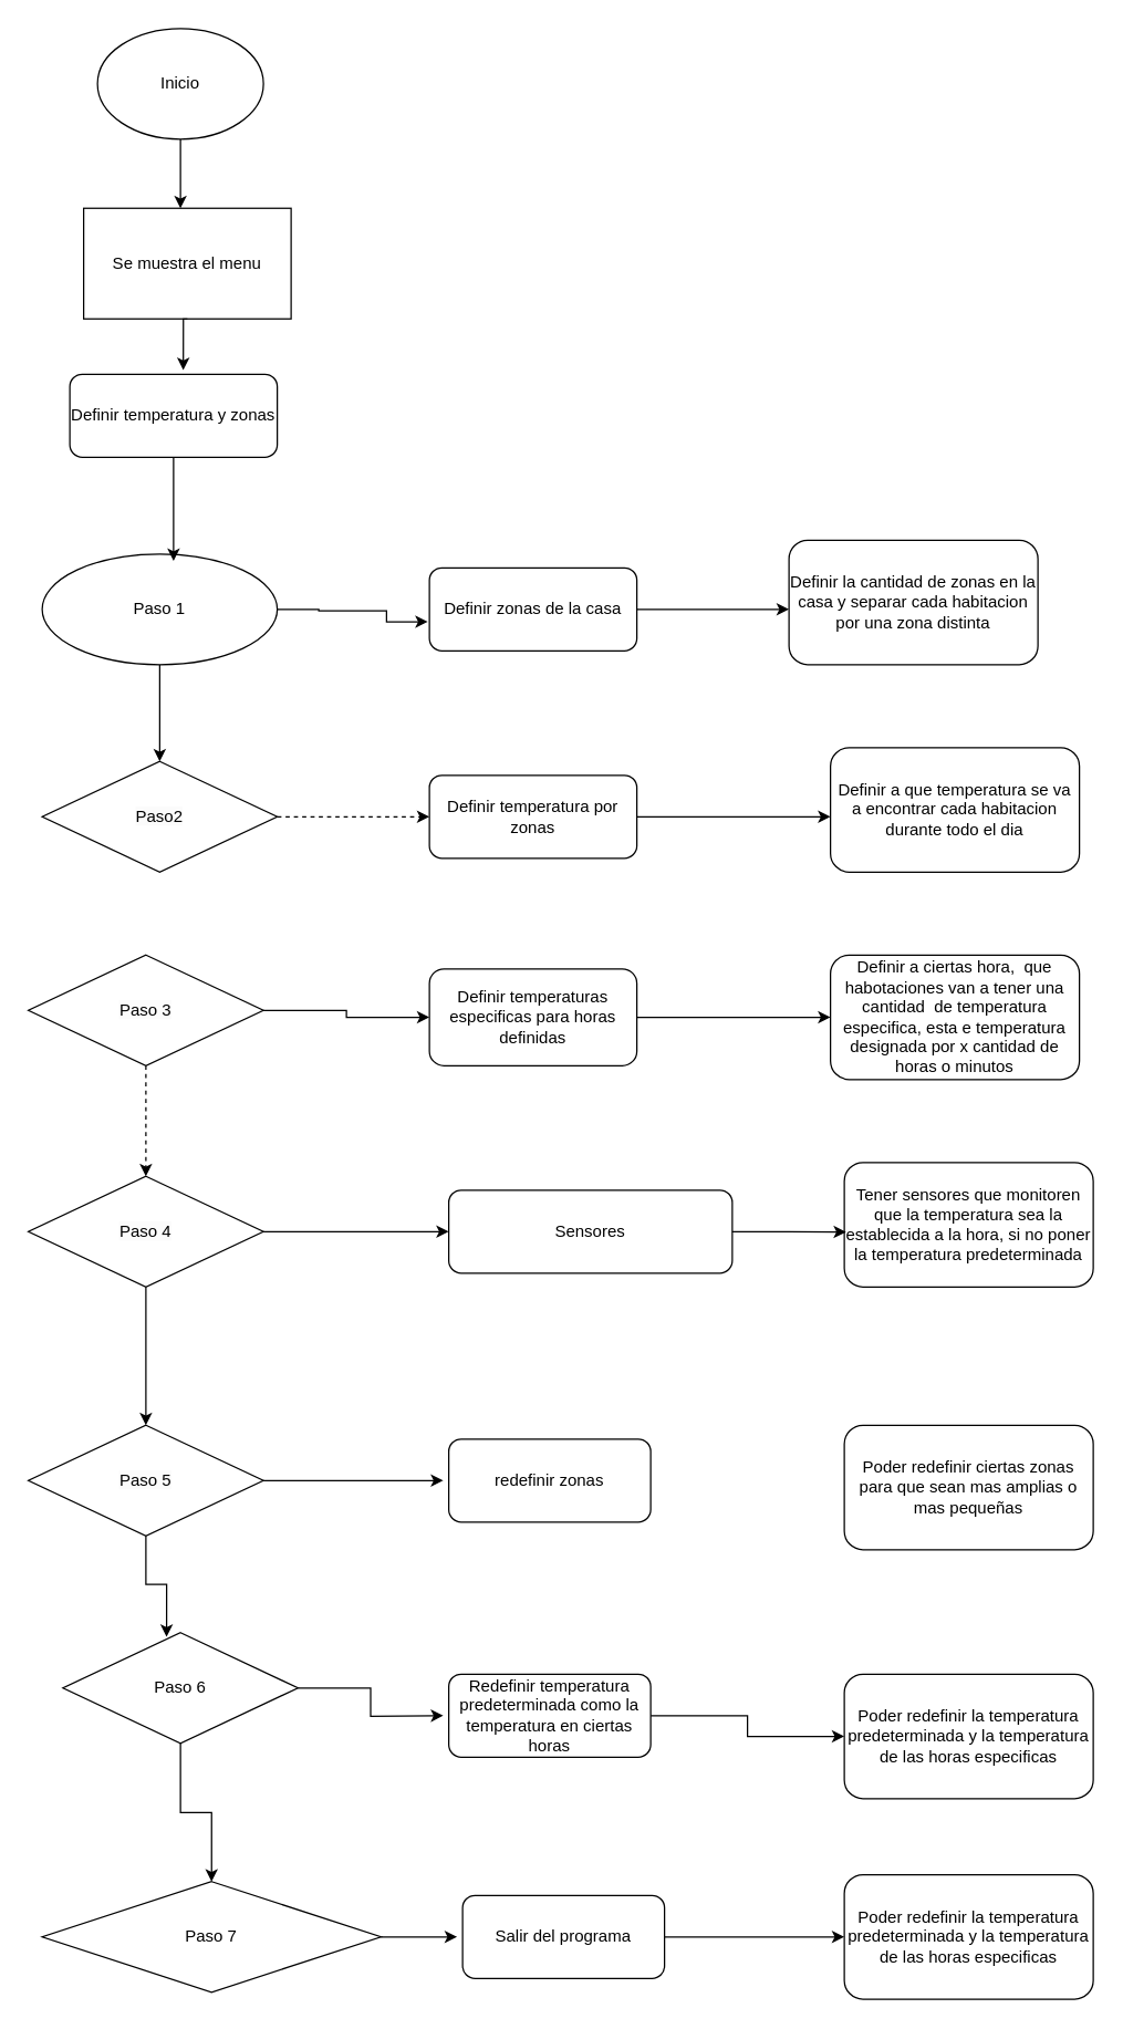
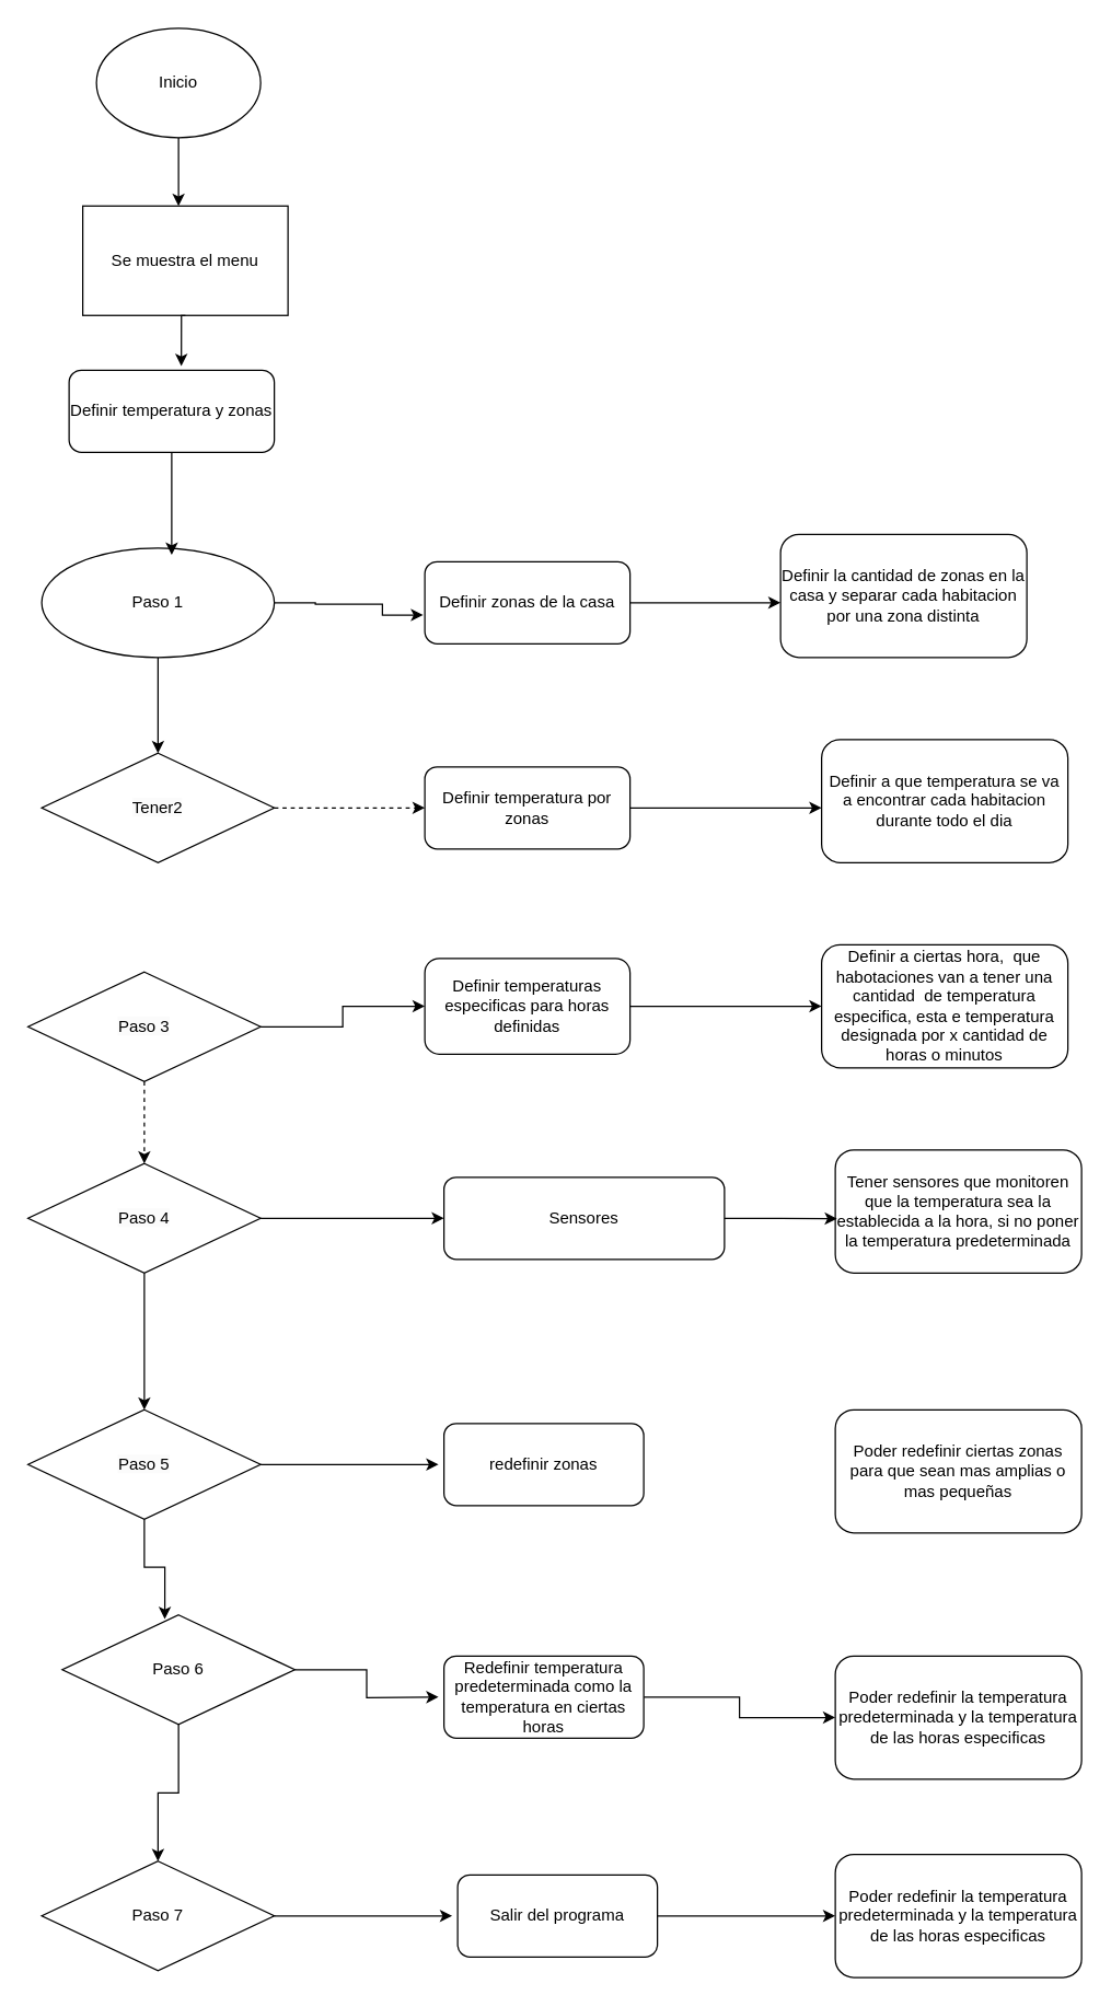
  <mxCell id="0" />
  <mxCell id="1" parent="0" />
  <mxCell id="2" style="edgeStyle=orthogonalEdgeStyle;rounded=0;orthogonalLoop=1;jettySize=auto;html=1;exitX=0.5;exitY=1;exitDx=0;exitDy=0;" parent="1" source="3" edge="1"><mxGeometry relative="1" as="geometry"><mxPoint x="130" y="150" as="targetPoint" /></mxGeometry></mxCell>
  <mxCell id="3" value="Inicio" style="ellipse;whiteSpace=wrap;html=1;" parent="1" vertex="1"><mxGeometry x="70" y="20" width="120" height="80" as="geometry" /></mxCell>
  <mxCell id="4" value="Se muestra el menu" style="rounded=0;whiteSpace=wrap;html=1;" parent="1" vertex="1"><mxGeometry x="60" y="150" width="150" height="80" as="geometry" /></mxCell>
  <mxCell id="5" value="Definir temperatura y zonas" style="rounded=1;whiteSpace=wrap;html=1;" parent="1" vertex="1"><mxGeometry x="50" y="270" width="150" height="60" as="geometry" /></mxCell>
  <mxCell id="6" style="edgeStyle=orthogonalEdgeStyle;rounded=0;orthogonalLoop=1;jettySize=auto;html=1;exitX=0.5;exitY=1;exitDx=0;exitDy=0;entryX=0.5;entryY=0;entryDx=0;entryDy=0;" parent="1" source="8" target="10" edge="1"><mxGeometry relative="1" as="geometry" /></mxCell>
  <mxCell id="7" style="edgeStyle=orthogonalEdgeStyle;rounded=0;orthogonalLoop=1;jettySize=auto;html=1;entryX=-0.008;entryY=0.65;entryDx=0;entryDy=0;entryPerimeter=0;" parent="1" source="8" target="27" edge="1"><mxGeometry relative="1" as="geometry"><mxPoint x="260" y="440" as="targetPoint" /><Array as="points"><mxPoint x="230" y="440" /><mxPoint x="230" y="441" /><mxPoint x="279" y="441" /></Array></mxGeometry></mxCell>
  <mxCell id="8" value="Paso 1" style="ellipse;whiteSpace=wrap;html=1;" parent="1" vertex="1"><mxGeometry x="30" y="400" width="170" height="80" as="geometry" /></mxCell>
  <mxCell id="9" style="edgeStyle=orthogonalEdgeStyle;rounded=0;orthogonalLoop=1;jettySize=auto;html=1;entryX=0;entryY=0.5;entryDx=0;entryDy=0;dashed=1;" parent="1" source="10" target="23" edge="1"><mxGeometry relative="1" as="geometry" /></mxCell>
- <mxCell id="10" value="&lt;span style=&quot;color: rgb(0, 0, 0); font-family: Helvetica; font-size: 12px; font-style: normal; font-variant-ligatures: normal; font-variant-caps: normal; font-weight: 400; letter-spacing: normal; orphans: 2; text-align: center; text-indent: 0px; text-transform: none; widows: 2; word-spacing: 0px; -webkit-text-stroke-width: 0px; white-space: normal; background-color: rgb(251, 251, 251); text-decoration-thickness: initial; text-decoration-style: initial; text-decoration-color: initial; display: inline !important; float: none;&quot;&gt;Paso2&lt;/span&gt;" style="rhombus;whiteSpace=wrap;html=1;" parent="1" vertex="1"><mxGeometry x="30" y="550" width="170" height="80" as="geometry" /></mxCell>
+ <mxCell id="10" value="&lt;span style=&quot;color: rgb(0, 0, 0); font-family: Helvetica; font-size: 12px; font-style: normal; font-variant-ligatures: normal; font-variant-caps: normal; font-weight: 400; letter-spacing: normal; orphans: 2; text-align: center; text-indent: 0px; text-transform: none; widows: 2; word-spacing: 0px; -webkit-text-stroke-width: 0px; white-space: normal; background-color: rgb(251, 251, 251); text-decoration-thickness: initial; text-decoration-style: initial; text-decoration-color: initial; display: inline !important; float: none;&quot;&gt;Tener2&lt;/span&gt;" style="rhombus;whiteSpace=wrap;html=1;" parent="1" vertex="1"><mxGeometry x="30" y="550" width="170" height="80" as="geometry" /></mxCell>
  <mxCell id="11" style="edgeStyle=orthogonalEdgeStyle;rounded=0;orthogonalLoop=1;jettySize=auto;html=1;exitX=0.5;exitY=1;exitDx=0;exitDy=0;entryX=0.5;entryY=0;entryDx=0;entryDy=0;dashed=1;" parent="1" source="13" target="16" edge="1"><mxGeometry relative="1" as="geometry" /></mxCell>
  <mxCell id="12" style="edgeStyle=orthogonalEdgeStyle;rounded=0;orthogonalLoop=1;jettySize=auto;html=1;entryX=0;entryY=0.5;entryDx=0;entryDy=0;" parent="1" source="13" target="25" edge="1"><mxGeometry relative="1" as="geometry"><mxPoint x="260" y="730" as="targetPoint" /></mxGeometry></mxCell>
- <mxCell id="13" value="&lt;span style=&quot;color: rgb(0, 0, 0); font-family: Helvetica; font-size: 12px; font-style: normal; font-variant-ligatures: normal; font-variant-caps: normal; font-weight: 400; letter-spacing: normal; orphans: 2; text-align: center; text-indent: 0px; text-transform: none; widows: 2; word-spacing: 0px; -webkit-text-stroke-width: 0px; white-space: normal; background-color: rgb(251, 251, 251); text-decoration-thickness: initial; text-decoration-style: initial; text-decoration-color: initial; display: inline !important; float: none;&quot;&gt;Paso 3&lt;/span&gt;" style="rhombus;whiteSpace=wrap;html=1;" parent="1" vertex="1"><mxGeometry x="20" y="690" width="170" height="80" as="geometry" /></mxCell>
+ <mxCell id="13" value="&lt;span style=&quot;color: rgb(0, 0, 0); font-family: Helvetica; font-size: 12px; font-style: normal; font-variant-ligatures: normal; font-variant-caps: normal; font-weight: 400; letter-spacing: normal; orphans: 2; text-align: center; text-indent: 0px; text-transform: none; widows: 2; word-spacing: 0px; -webkit-text-stroke-width: 0px; white-space: normal; background-color: rgb(251, 251, 251); text-decoration-thickness: initial; text-decoration-style: initial; text-decoration-color: initial; display: inline !important; float: none;&quot;&gt;Paso 3&lt;/span&gt;" style="rhombus;whiteSpace=wrap;html=1;" parent="1" vertex="1"><mxGeometry x="20" y="710" width="170" height="80" as="geometry" /></mxCell>
  <mxCell id="14" value="" style="edgeStyle=orthogonalEdgeStyle;rounded=0;orthogonalLoop=1;jettySize=auto;html=1;" parent="1" source="16" target="18" edge="1"><mxGeometry relative="1" as="geometry" /></mxCell>
  <mxCell id="15" style="edgeStyle=orthogonalEdgeStyle;rounded=0;orthogonalLoop=1;jettySize=auto;html=1;entryX=0;entryY=0.5;entryDx=0;entryDy=0;" parent="1" source="16" target="28" edge="1"><mxGeometry relative="1" as="geometry" /></mxCell>
  <mxCell id="16" value="&lt;span style=&quot;color: rgb(0, 0, 0); font-family: Helvetica; font-size: 12px; font-style: normal; font-variant-ligatures: normal; font-variant-caps: normal; font-weight: 400; letter-spacing: normal; orphans: 2; text-align: center; text-indent: 0px; text-transform: none; widows: 2; word-spacing: 0px; -webkit-text-stroke-width: 0px; white-space: normal; background-color: rgb(251, 251, 251); text-decoration-thickness: initial; text-decoration-style: initial; text-decoration-color: initial; display: inline !important; float: none;&quot;&gt;Paso 4&lt;/span&gt;" style="rhombus;whiteSpace=wrap;html=1;" parent="1" vertex="1"><mxGeometry x="20" y="850" width="170" height="80" as="geometry" /></mxCell>
  <mxCell id="17" style="edgeStyle=orthogonalEdgeStyle;rounded=0;orthogonalLoop=1;jettySize=auto;html=1;exitX=1;exitY=0.5;exitDx=0;exitDy=0;" parent="1" source="18" edge="1"><mxGeometry relative="1" as="geometry"><mxPoint x="320" y="1070" as="targetPoint" /></mxGeometry></mxCell>
  <mxCell id="18" value="&lt;span style=&quot;color: rgb(0, 0, 0); font-family: Helvetica; font-size: 12px; font-style: normal; font-variant-ligatures: normal; font-variant-caps: normal; font-weight: 400; letter-spacing: normal; orphans: 2; text-align: center; text-indent: 0px; text-transform: none; widows: 2; word-spacing: 0px; -webkit-text-stroke-width: 0px; white-space: normal; background-color: rgb(251, 251, 251); text-decoration-thickness: initial; text-decoration-style: initial; text-decoration-color: initial; display: inline !important; float: none;&quot;&gt;Paso 5&lt;/span&gt;" style="rhombus;whiteSpace=wrap;html=1;" parent="1" vertex="1"><mxGeometry x="20" y="1030" width="170" height="80" as="geometry" /></mxCell>
  <mxCell id="19" style="edgeStyle=orthogonalEdgeStyle;rounded=0;orthogonalLoop=1;jettySize=auto;html=1;" parent="1" source="21" edge="1"><mxGeometry relative="1" as="geometry"><mxPoint x="320" y="1240" as="targetPoint" /></mxGeometry></mxCell>
  <mxCell id="20" style="edgeStyle=orthogonalEdgeStyle;rounded=0;orthogonalLoop=1;jettySize=auto;html=1;" edge="1" parent="1" source="21" target="43"><mxGeometry relative="1" as="geometry" /></mxCell>
  <mxCell id="21" value="Paso 6" style="rhombus;whiteSpace=wrap;html=1;" parent="1" vertex="1"><mxGeometry x="45" y="1180" width="170" height="80" as="geometry" /></mxCell>
  <mxCell id="22" style="edgeStyle=orthogonalEdgeStyle;rounded=0;orthogonalLoop=1;jettySize=auto;html=1;exitX=1;exitY=0.5;exitDx=0;exitDy=0;" edge="1" parent="1" source="23"><mxGeometry relative="1" as="geometry"><mxPoint x="600" y="590" as="targetPoint" /></mxGeometry></mxCell>
  <mxCell id="23" value="Definir temperatura por zonas" style="rounded=1;whiteSpace=wrap;html=1;" parent="1" vertex="1"><mxGeometry x="310" y="560" width="150" height="60" as="geometry" /></mxCell>
  <mxCell id="24" style="edgeStyle=orthogonalEdgeStyle;rounded=0;orthogonalLoop=1;jettySize=auto;html=1;exitX=1;exitY=0.5;exitDx=0;exitDy=0;" edge="1" parent="1" source="25"><mxGeometry relative="1" as="geometry"><mxPoint x="600" y="735" as="targetPoint" /></mxGeometry></mxCell>
  <mxCell id="25" value="Definir temperaturas especificas para horas definidas" style="rounded=1;whiteSpace=wrap;html=1;" parent="1" vertex="1"><mxGeometry x="310" y="700" width="150" height="70" as="geometry" /></mxCell>
  <mxCell id="26" style="edgeStyle=orthogonalEdgeStyle;rounded=0;orthogonalLoop=1;jettySize=auto;html=1;exitX=1;exitY=0.5;exitDx=0;exitDy=0;" edge="1" parent="1" source="27"><mxGeometry relative="1" as="geometry"><mxPoint x="570" y="440" as="targetPoint" /></mxGeometry></mxCell>
  <mxCell id="27" value="Definir zonas de la casa" style="rounded=1;whiteSpace=wrap;html=1;" parent="1" vertex="1"><mxGeometry x="310" y="410" width="150" height="60" as="geometry" /></mxCell>
  <mxCell id="28" value="Sensores" style="rounded=1;whiteSpace=wrap;html=1;" parent="1" vertex="1"><mxGeometry x="324" y="860" width="205" height="60" as="geometry" /></mxCell>
  <mxCell id="29" value="redefinir zonas" style="rounded=1;whiteSpace=wrap;html=1;" parent="1" vertex="1"><mxGeometry x="324" y="1040" width="146" height="60" as="geometry" /></mxCell>
  <mxCell id="30" style="edgeStyle=orthogonalEdgeStyle;rounded=0;orthogonalLoop=1;jettySize=auto;html=1;exitX=0.5;exitY=1;exitDx=0;exitDy=0;entryX=0.559;entryY=0.063;entryDx=0;entryDy=0;entryPerimeter=0;" parent="1" source="5" target="8" edge="1"><mxGeometry relative="1" as="geometry" /></mxCell>
  <mxCell id="31" style="edgeStyle=orthogonalEdgeStyle;rounded=0;orthogonalLoop=1;jettySize=auto;html=1;exitX=0.5;exitY=1;exitDx=0;exitDy=0;entryX=0.547;entryY=-0.05;entryDx=0;entryDy=0;entryPerimeter=0;" parent="1" source="4" target="5" edge="1"><mxGeometry relative="1" as="geometry" /></mxCell>
  <mxCell id="32" style="edgeStyle=orthogonalEdgeStyle;rounded=0;orthogonalLoop=1;jettySize=auto;html=1;entryX=0.441;entryY=0.038;entryDx=0;entryDy=0;entryPerimeter=0;" parent="1" source="18" target="21" edge="1"><mxGeometry relative="1" as="geometry" /></mxCell>
  <mxCell id="33" style="edgeStyle=orthogonalEdgeStyle;rounded=0;orthogonalLoop=1;jettySize=auto;html=1;" edge="1" parent="1" source="34" target="41"><mxGeometry relative="1" as="geometry" /></mxCell>
  <mxCell id="34" value="Redefinir temperatura predeterminada como la temperatura en ciertas horas" style="rounded=1;whiteSpace=wrap;html=1;" parent="1" vertex="1"><mxGeometry x="324" y="1210" width="146" height="60" as="geometry" /></mxCell>
  <mxCell id="35" value="Definir la cantidad de zonas en la casa y separar cada habitacion por una zona distinta" style="rounded=1;whiteSpace=wrap;html=1;" vertex="1" parent="1"><mxGeometry x="570" y="390" width="180" height="90" as="geometry" /></mxCell>
  <mxCell id="36" value="Definir a que temperatura se va a encontrar cada habitacion durante todo el dia" style="rounded=1;whiteSpace=wrap;html=1;" vertex="1" parent="1"><mxGeometry x="600" y="540" width="180" height="90" as="geometry" /></mxCell>
  <mxCell id="37" value="Definir a ciertas hora,&amp;nbsp; que habotaciones van a tener una cantidad&amp;nbsp; de temperatura especifica, esta e temperatura designada por x cantidad de horas o minutos" style="rounded=1;whiteSpace=wrap;html=1;" vertex="1" parent="1"><mxGeometry x="600" y="690" width="180" height="90" as="geometry" /></mxCell>
  <mxCell id="38" value="Tener sensores que monitoren que la temperatura sea la establecida a la hora, si no poner la temperatura predeterminada" style="rounded=1;whiteSpace=wrap;html=1;" vertex="1" parent="1"><mxGeometry x="610" y="840" width="180" height="90" as="geometry" /></mxCell>
  <mxCell id="39" style="edgeStyle=orthogonalEdgeStyle;rounded=0;orthogonalLoop=1;jettySize=auto;html=1;entryX=0.007;entryY=0.559;entryDx=0;entryDy=0;entryPerimeter=0;" edge="1" parent="1" source="28" target="38"><mxGeometry relative="1" as="geometry" /></mxCell>
  <mxCell id="40" value="Poder redefinir ciertas zonas para que sean mas amplias o mas pequeñas" style="rounded=1;whiteSpace=wrap;html=1;" vertex="1" parent="1"><mxGeometry x="610" y="1030" width="180" height="90" as="geometry" /></mxCell>
  <mxCell id="41" value="Poder redefinir la temperatura predeterminada y la temperatura de las horas especificas" style="rounded=1;whiteSpace=wrap;html=1;" vertex="1" parent="1"><mxGeometry x="610" y="1210" width="180" height="90" as="geometry" /></mxCell>
  <mxCell id="42" style="edgeStyle=orthogonalEdgeStyle;rounded=0;orthogonalLoop=1;jettySize=auto;html=1;" edge="1" parent="1" source="43"><mxGeometry relative="1" as="geometry"><mxPoint x="330" y="1400" as="targetPoint" /></mxGeometry></mxCell>
- <mxCell id="43" value="Paso 7" style="rhombus;whiteSpace=wrap;html=1;" vertex="1" parent="1"><mxGeometry x="30" y="1360" width="245" height="80" as="geometry" /></mxCell>
+ <mxCell id="43" value="Paso 7" style="rhombus;whiteSpace=wrap;html=1;" vertex="1" parent="1"><mxGeometry x="30" y="1360" width="170" height="80" as="geometry" /></mxCell>
  <mxCell id="44" style="edgeStyle=orthogonalEdgeStyle;rounded=0;orthogonalLoop=1;jettySize=auto;html=1;" edge="1" parent="1" source="45"><mxGeometry relative="1" as="geometry"><mxPoint x="610" y="1400" as="targetPoint" /></mxGeometry></mxCell>
  <mxCell id="45" value="Salir del programa" style="rounded=1;whiteSpace=wrap;html=1;" vertex="1" parent="1"><mxGeometry x="334" y="1370" width="146" height="60" as="geometry" /></mxCell>
  <mxCell id="46" value="Poder redefinir la temperatura predeterminada y la temperatura de las horas especificas" style="rounded=1;whiteSpace=wrap;html=1;" vertex="1" parent="1"><mxGeometry x="610" y="1355" width="180" height="90" as="geometry" /></mxCell>
